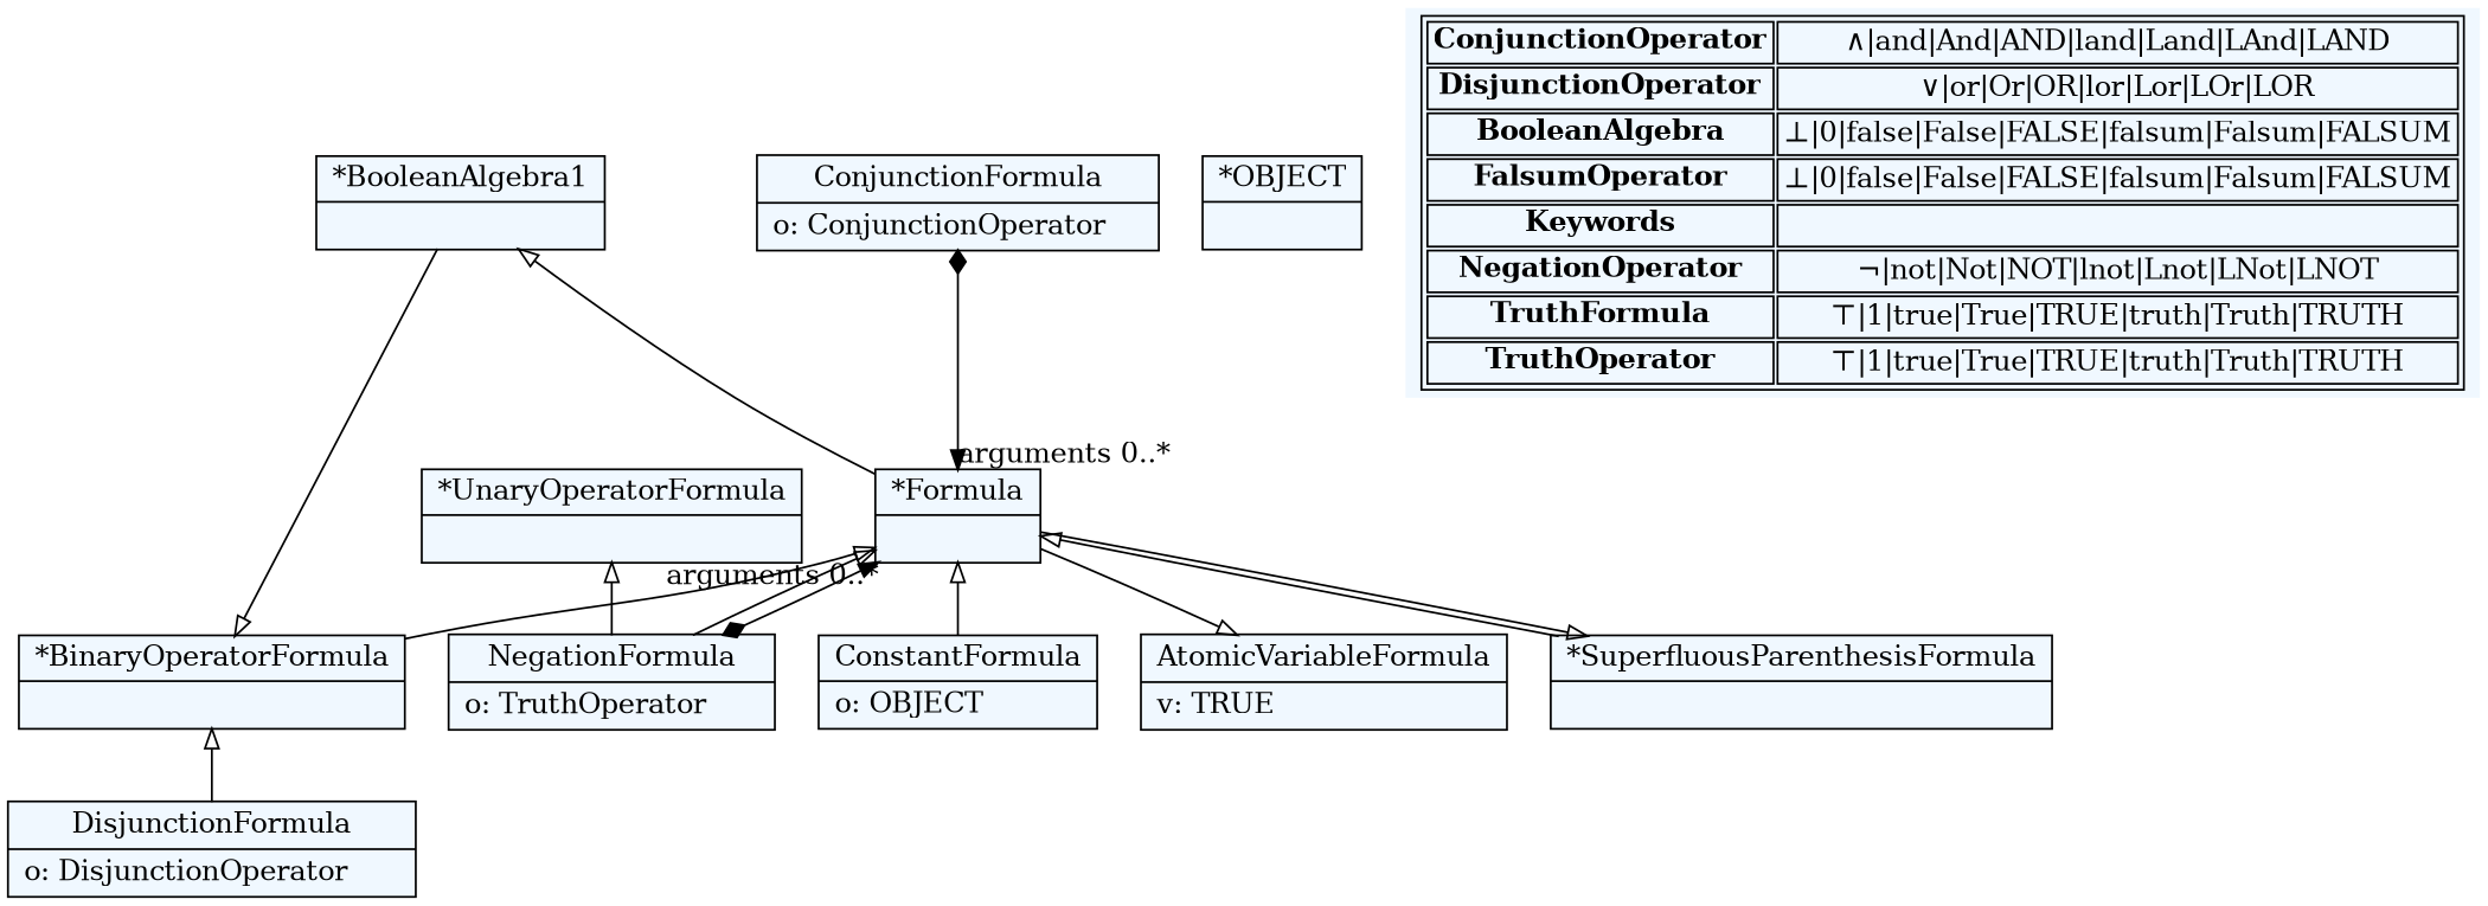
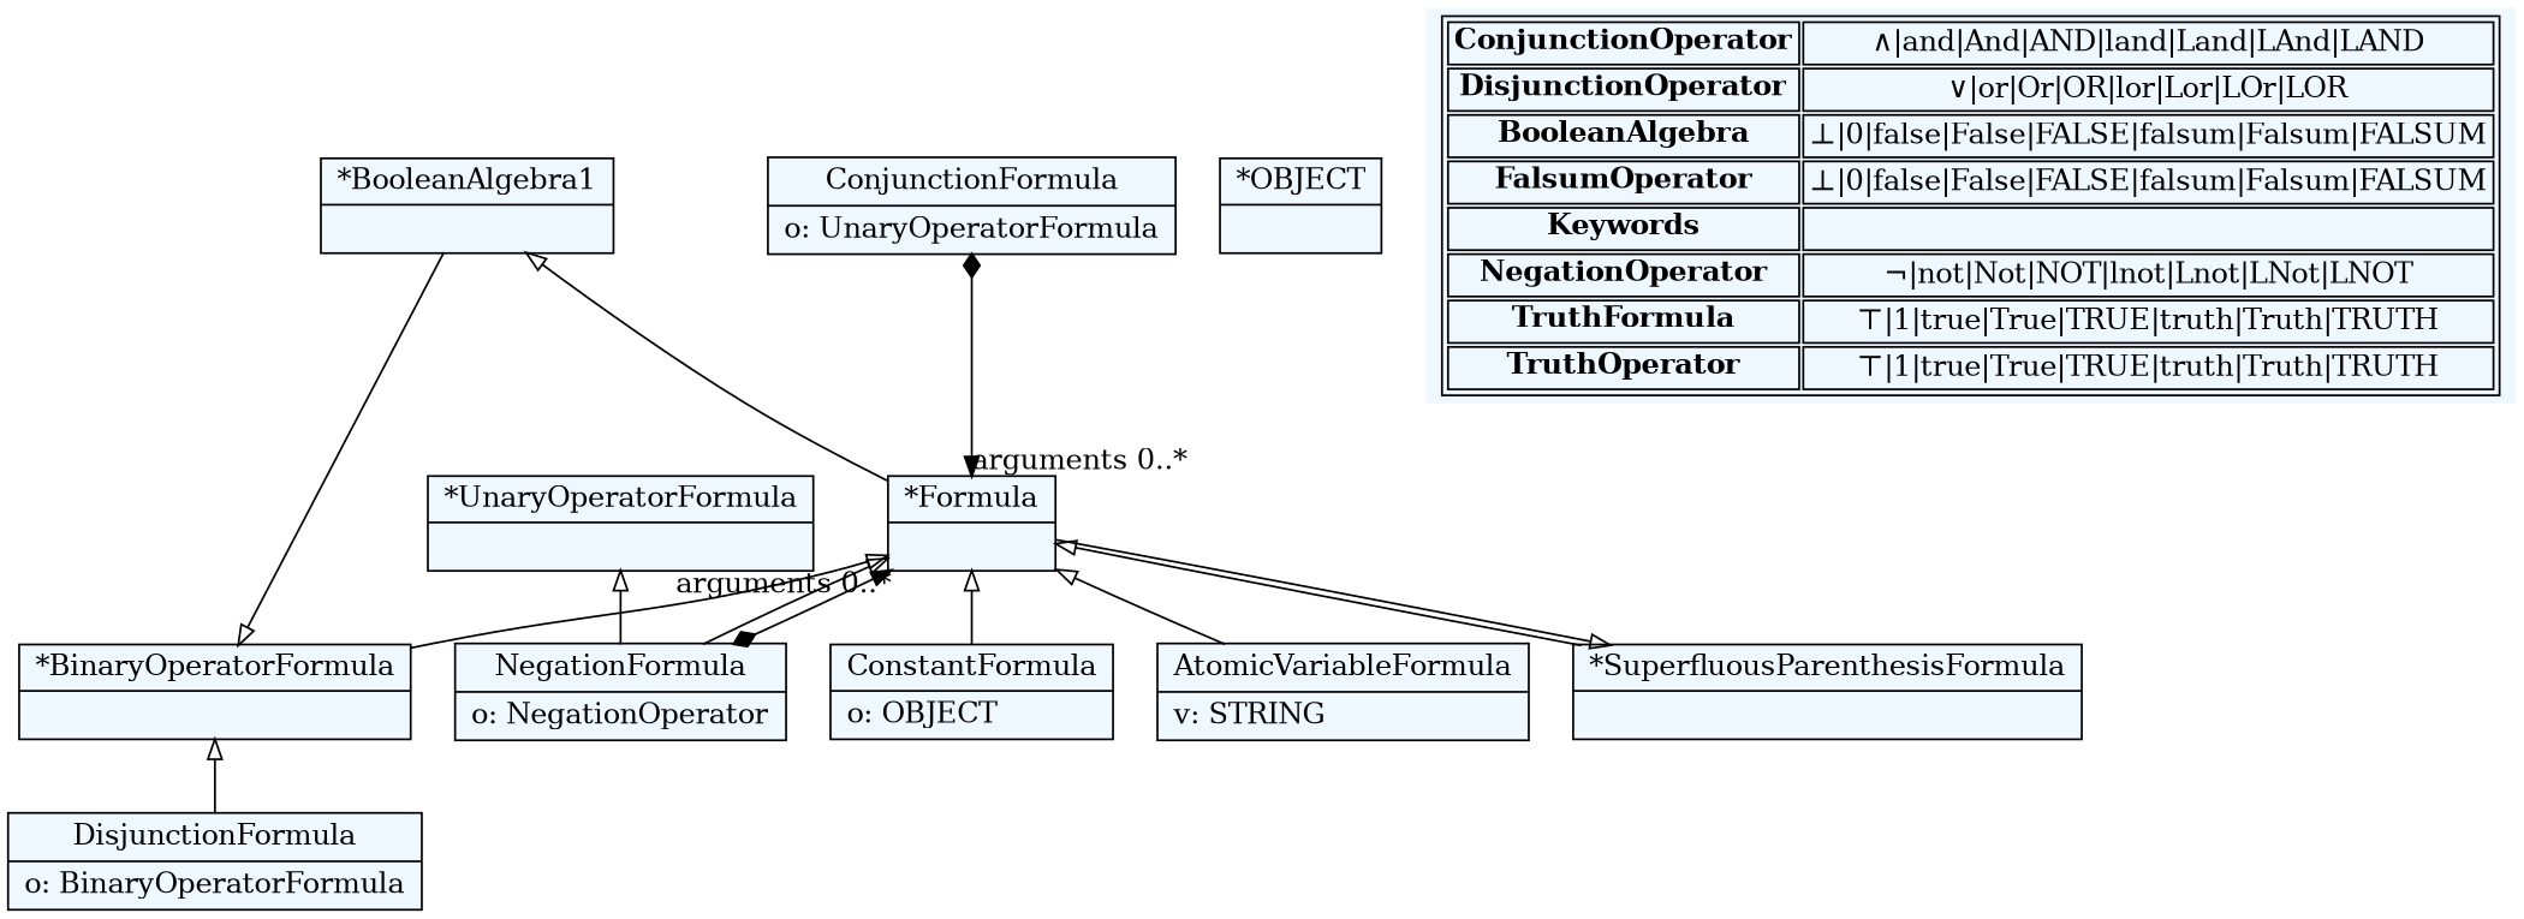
  digraph {
    fontname="Bitstream Vera Sans"
    fontsize=8
    nodesep=0.3
    node [fillcolor=aliceblue shape=record style=filled]
    edge [arrowtail=empty dir=back]
    n1 [label="{*BooleanAlgebra1|}"]
    n2 [label="{*Formula|}"]
    n3 [label="{ConstantFormula|o: OBJECT\l}"]
    n4 [label="{*BinaryOperatorFormula|}"]
-   n5 [label="{NegationFormula|o: TruthOperator\l}"]
-   n6 [label="{AtomicVariableFormula|v: TRUE\l}"]
+   n5 [label="{NegationFormula|o: NegationOperator\l}"]
+   n6 [label="{AtomicVariableFormula|v: STRING\l}"]
    n7 [label="{*SuperfluousParenthesisFormula|}"]
-   n8 [label="{DisjunctionFormula|o: DisjunctionOperator\l}"]
-   n9 [label="{ConjunctionFormula|o: ConjunctionOperator\l}"]
+   n8 [label="{DisjunctionFormula|o: BinaryOperatorFormula\l}"]
+   n9 [label="{ConjunctionFormula|o: UnaryOperatorFormula\l}"]
    n10 [label="{*UnaryOperatorFormula|}"]
    n11 [label="{*OBJECT|}"]
    n12 [label=< <table> 	<tr> 		<td><b>ConjunctionOperator</b></td><td>∧|and|And|AND|land|Land|LAnd|LAND</td> 	</tr> 	<tr> 		<td><b>DisjunctionOperator</b></td><td>∨|or|Or|OR|lor|Lor|LOr|LOR</td> 	</tr> 	<tr> 		<td><b>BooleanAlgebra</b></td><td>⊥|0|false|False|FALSE|falsum|Falsum|FALSUM</td> 	</tr> 	<tr> 		<td><b>FalsumOperator</b></td><td>⊥|0|false|False|FALSE|falsum|Falsum|FALSUM</td> 	</tr> 	<tr> 		<td><b>Keywords</b></td><td></td> 	</tr> 	<tr> 		<td><b>NegationOperator</b></td><td>¬|not|Not|NOT|lnot|Lnot|LNot|LNOT</td> 	</tr> 	<tr> 		<td><b>TruthFormula</b></td><td>⊤|1|true|True|TRUE|truth|Truth|TRUTH</td> 	</tr> 	<tr> 		<td><b>TruthOperator</b></td><td>⊤|1|true|True|TRUE|truth|Truth|TRUTH</td> 	</tr> </table> > shape=plaintext]
    n1 -> n2
    n2 -> n3
    n2 -> n4
    n2 -> n5
-   n6 -> n2
+   n2 -> n6
    n2 -> n7
    n4 -> n1
    n4 -> n8
    n5 -> n2 [arrowtail=diamond dir=both headlabel="arguments 0..*"]
    n7 -> n2
    n9 -> n2 [arrowtail=diamond dir=both headlabel="arguments 0..*"]
    n10 -> n5
  }
